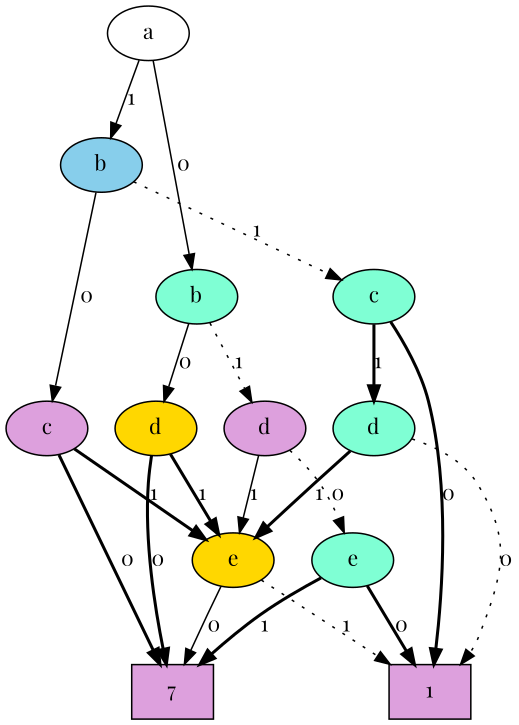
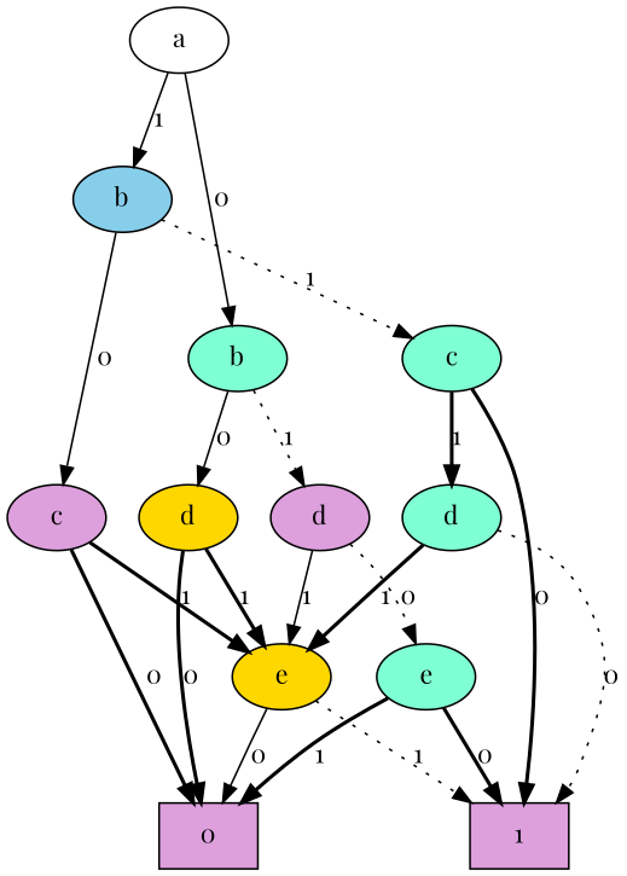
  digraph {
    fontname="Playfair Display"
    node [style=filled fillcolor=aquamarine fontname="Playfair Display"]
    edge [style=bold fontname="Playfair Display"]
    n1 [label=a fillcolor=white]
    n2 [label=b]
    n3 [label=b fillcolor=skyblue]
    n4 [label=c fillcolor=plum]
    n5 [label=c]
    n6 [label=d fillcolor=gold]
    n7 [label=d fillcolor=plum]
    n8 [label=d]
    n9 [label=e fillcolor=gold]
    n10 [label=e]
-   n11 [label=7 shape=box fillcolor=plum]
+   n11 [label=0 shape=box fillcolor=plum]
    n12 [label=1 shape=box fillcolor=plum]
    subgraph sub_1 {
      rank=same
      n1
    }
    subgraph sub_2 {
      rank=same
      n2
    }
    subgraph sub_3 {
      rank=same
      n3
    }
    subgraph sub_4 {
      rank=same
      n4
    }
    subgraph sub_5 {
      rank=same
      n5
    }
    subgraph sub_6 {
      rank=same
      n6
    }
    subgraph sub_7 {
      rank=same
      n7
    }
    subgraph sub_8 {
      rank=same
      n8
    }
    subgraph sub_9 {
      rank=same
      n9
    }
    subgraph sub_10 {
      rank=same
      n10
    }
    n1 -> n2 [label=0 style=solid]
    n1 -> n3 [label=1 style=solid]
    n2 -> n6 [label=0 style=solid]
    n2 -> n7 [label=1 style=dotted]
    n3 -> n4 [label=0 style=solid]
    n3 -> n5 [label=1 style=dotted]
    n4 -> n9 [label=1]
    n4 -> n11 [label=0]
    n5 -> n8 [label=1]
    n5 -> n12 [label=0]
    n6 -> n9 [label=1]
    n6 -> n11 [label=0]
    n7 -> n9 [label=1 style=solid]
    n7 -> n10 [label=0 style=dotted]
    n8 -> n9 [label=1]
    n8 -> n12 [label=0 style=dotted]
    n9 -> n11 [label=0 style=solid]
    n9 -> n12 [label=1 style=dotted]
    n10 -> n11 [label=1]
    n10 -> n12 [label=0]
  }
